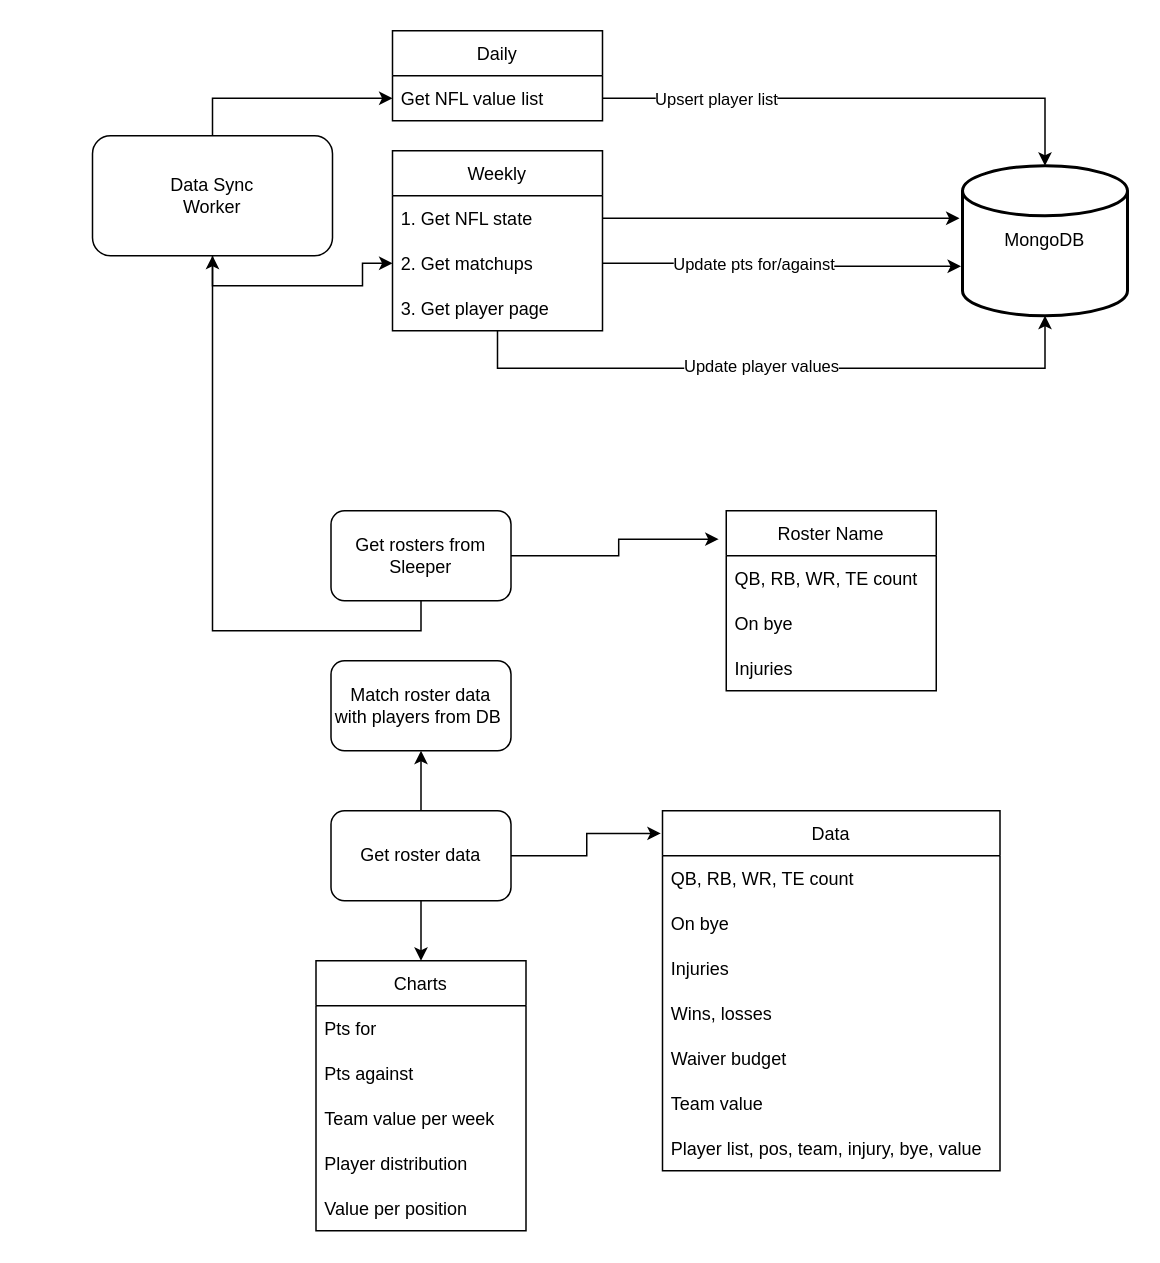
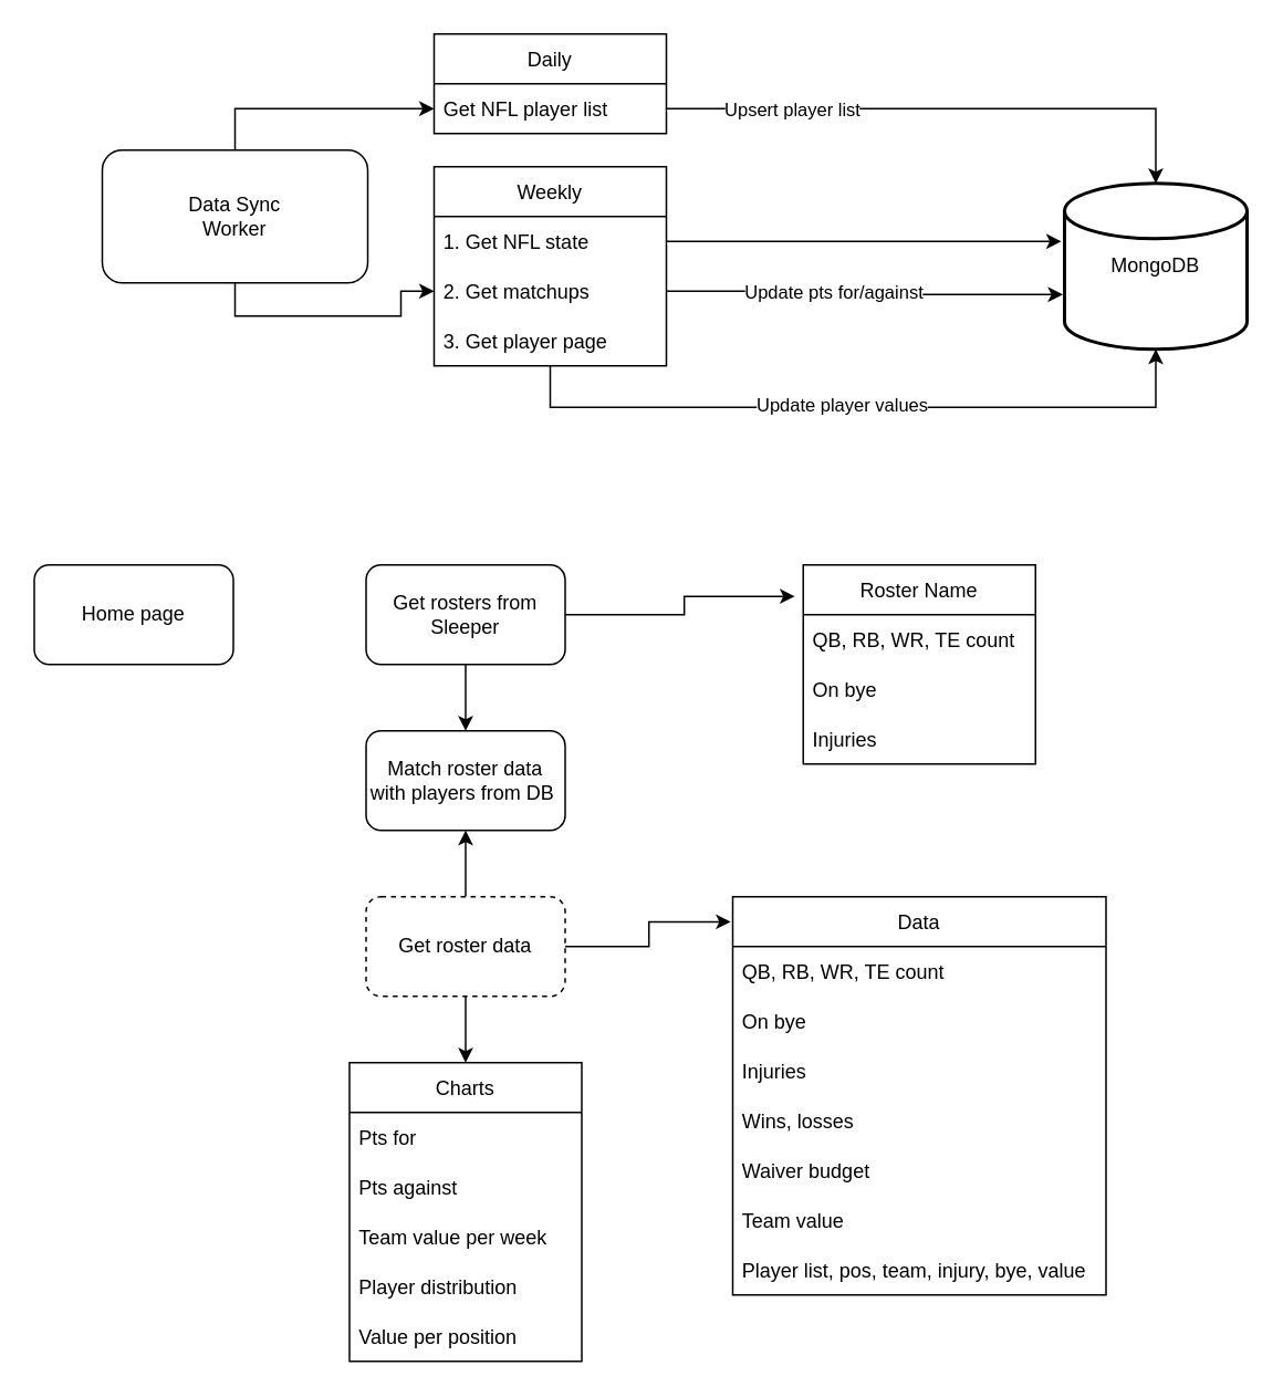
  <mxCell id="0" />
  <mxCell id="1" parent="0" />
  <mxCell id="2" style="edgeStyle=orthogonalEdgeStyle;rounded=0;orthogonalLoop=1;jettySize=auto;html=1;entryX=0;entryY=0.5;entryDx=0;entryDy=0;" edge="1" parent="1" source="4" target="7"><mxGeometry relative="1" as="geometry" /></mxCell>
  <mxCell id="3" style="edgeStyle=orthogonalEdgeStyle;rounded=0;orthogonalLoop=1;jettySize=auto;html=1;entryX=0;entryY=0.5;entryDx=0;entryDy=0;exitX=0.5;exitY=1;exitDx=0;exitDy=0;" edge="1" parent="1" source="4" target="10"><mxGeometry relative="1" as="geometry" /></mxCell>
  <mxCell id="4" value="Data Sync&lt;br&gt;Worker" style="rounded=1;whiteSpace=wrap;html=1;" vertex="1" parent="1"><mxGeometry x="61" y="90" width="160" height="80" as="geometry" /></mxCell>
  <mxCell id="5" value="MongoDB" style="strokeWidth=2;html=1;shape=mxgraph.flowchart.database;whiteSpace=wrap;" vertex="1" parent="1"><mxGeometry x="641" y="110" width="110" height="100" as="geometry" /></mxCell>
  <mxCell id="6" value="Daily" style="swimlane;fontStyle=0;childLayout=stackLayout;horizontal=1;startSize=30;horizontalStack=0;resizeParent=1;resizeParentMax=0;resizeLast=0;collapsible=1;marginBottom=0;" vertex="1" parent="1"><mxGeometry x="261" y="20" width="140" height="60" as="geometry" /></mxCell>
- <mxCell id="7" value="Get NFL value list" style="text;strokeColor=none;fillColor=none;align=left;verticalAlign=middle;spacingLeft=4;spacingRight=4;overflow=hidden;points=[[0,0.5],[1,0.5]];portConstraint=eastwest;rotatable=0;" vertex="1" parent="6"><mxGeometry y="30" width="140" height="30" as="geometry" /></mxCell>
+ <mxCell id="7" value="Get NFL player list" style="text;strokeColor=none;fillColor=none;align=left;verticalAlign=middle;spacingLeft=4;spacingRight=4;overflow=hidden;points=[[0,0.5],[1,0.5]];portConstraint=eastwest;rotatable=0;" vertex="1" parent="6"><mxGeometry y="30" width="140" height="30" as="geometry" /></mxCell>
  <mxCell id="8" value="Weekly" style="swimlane;fontStyle=0;childLayout=stackLayout;horizontal=1;startSize=30;horizontalStack=0;resizeParent=1;resizeParentMax=0;resizeLast=0;collapsible=1;marginBottom=0;" vertex="1" parent="1"><mxGeometry x="261" y="100" width="140" height="120" as="geometry" /></mxCell>
  <mxCell id="9" value="1. Get NFL state" style="text;strokeColor=none;fillColor=none;align=left;verticalAlign=middle;spacingLeft=4;spacingRight=4;overflow=hidden;points=[[0,0.5],[1,0.5]];portConstraint=eastwest;rotatable=0;" vertex="1" parent="8"><mxGeometry y="30" width="140" height="30" as="geometry" /></mxCell>
  <mxCell id="10" value="2. Get matchups" style="text;strokeColor=none;fillColor=none;align=left;verticalAlign=middle;spacingLeft=4;spacingRight=4;overflow=hidden;points=[[0,0.5],[1,0.5]];portConstraint=eastwest;rotatable=0;" vertex="1" parent="8"><mxGeometry y="60" width="140" height="30" as="geometry" /></mxCell>
  <mxCell id="11" value="3. Get player page" style="text;strokeColor=none;fillColor=none;align=left;verticalAlign=middle;spacingLeft=4;spacingRight=4;overflow=hidden;points=[[0,0.5],[1,0.5]];portConstraint=eastwest;rotatable=0;" vertex="1" parent="8"><mxGeometry y="90" width="140" height="30" as="geometry" /></mxCell>
  <mxCell id="12" style="edgeStyle=orthogonalEdgeStyle;rounded=0;orthogonalLoop=1;jettySize=auto;html=1;entryX=0.5;entryY=0;entryDx=0;entryDy=0;entryPerimeter=0;" edge="1" parent="1" source="7" target="5"><mxGeometry relative="1" as="geometry" /></mxCell>
  <mxCell id="13" value="Upsert player list" style="edgeLabel;html=1;align=center;verticalAlign=middle;resizable=0;points=[];" vertex="1" connectable="0" parent="12"><mxGeometry x="-0.469" y="2" relative="1" as="geometry"><mxPoint x="-15" y="2" as="offset" /></mxGeometry></mxCell>
  <mxCell id="14" style="edgeStyle=orthogonalEdgeStyle;rounded=0;orthogonalLoop=1;jettySize=auto;html=1;entryX=-0.009;entryY=0.67;entryDx=0;entryDy=0;entryPerimeter=0;" edge="1" parent="1" source="10" target="5"><mxGeometry relative="1" as="geometry"><mxPoint x="601" y="180" as="targetPoint" /></mxGeometry></mxCell>
  <mxCell id="15" value="Update pts for/against" style="edgeLabel;html=1;align=center;verticalAlign=middle;resizable=0;points=[];" vertex="1" connectable="0" parent="14"><mxGeometry x="-0.417" y="-1" relative="1" as="geometry"><mxPoint x="30" y="-1" as="offset" /></mxGeometry></mxCell>
  <mxCell id="16" style="edgeStyle=orthogonalEdgeStyle;rounded=0;orthogonalLoop=1;jettySize=auto;html=1;entryX=0.5;entryY=1;entryDx=0;entryDy=0;entryPerimeter=0;" edge="1" parent="1" source="11" target="5"><mxGeometry relative="1" as="geometry"><Array as="points"><mxPoint x="331" y="245" /><mxPoint x="696" y="245" /></Array></mxGeometry></mxCell>
  <mxCell id="17" value="Update player values" style="edgeLabel;html=1;align=center;verticalAlign=middle;resizable=0;points=[];" vertex="1" connectable="0" parent="16"><mxGeometry x="-0.26" y="2" relative="1" as="geometry"><mxPoint x="43" as="offset" /></mxGeometry></mxCell>
  <mxCell id="18" style="edgeStyle=orthogonalEdgeStyle;rounded=0;orthogonalLoop=1;jettySize=auto;html=1;entryX=-0.018;entryY=0.35;entryDx=0;entryDy=0;entryPerimeter=0;" edge="1" parent="1" source="9" target="5"><mxGeometry relative="1" as="geometry"><mxPoint x="601" y="140" as="targetPoint" /></mxGeometry></mxCell>
- <mxCell id="20" style="edgeStyle=orthogonalEdgeStyle;rounded=0;orthogonalLoop=1;jettySize=auto;html=1;exitX=0.5;exitY=1;exitDx=0;exitDy=0;" edge="1" parent="1" source="22" target="4"><mxGeometry relative="1" as="geometry" /></mxCell>
+ <mxCell id="19" value="Home page" style="rounded=1;whiteSpace=wrap;html=1;" vertex="1" parent="1"><mxGeometry x="20" y="340" width="120" height="60" as="geometry" /></mxCell>
+ <mxCell id="20" style="edgeStyle=orthogonalEdgeStyle;rounded=0;orthogonalLoop=1;jettySize=auto;html=1;exitX=0.5;exitY=1;exitDx=0;exitDy=0;entryX=0.5;entryY=0;entryDx=0;entryDy=0;" edge="1" parent="1" source="22" target="23"><mxGeometry relative="1" as="geometry" /></mxCell>
  <mxCell id="21" style="edgeStyle=orthogonalEdgeStyle;rounded=0;orthogonalLoop=1;jettySize=auto;html=1;exitX=1;exitY=0.5;exitDx=0;exitDy=0;entryX=-0.036;entryY=0.158;entryDx=0;entryDy=0;entryPerimeter=0;" edge="1" parent="1" source="22" target="24"><mxGeometry relative="1" as="geometry" /></mxCell>
  <mxCell id="22" value="Get rosters from Sleeper" style="rounded=1;whiteSpace=wrap;html=1;" vertex="1" parent="1"><mxGeometry x="220" y="340" width="120" height="60" as="geometry" /></mxCell>
  <mxCell id="23" value="Match roster data with players from DB&amp;nbsp;" style="rounded=1;whiteSpace=wrap;html=1;" vertex="1" parent="1"><mxGeometry x="220" y="440" width="120" height="60" as="geometry" /></mxCell>
  <mxCell id="24" value="Roster Name" style="swimlane;fontStyle=0;childLayout=stackLayout;horizontal=1;startSize=30;horizontalStack=0;resizeParent=1;resizeParentMax=0;resizeLast=0;collapsible=1;marginBottom=0;" vertex="1" parent="1"><mxGeometry x="483.5" y="340" width="140" height="120" as="geometry"><mxRectangle x="650" y="290" width="110" height="30" as="alternateBounds" /></mxGeometry></mxCell>
  <mxCell id="25" value="QB, RB, WR, TE count" style="text;strokeColor=none;fillColor=none;align=left;verticalAlign=middle;spacingLeft=4;spacingRight=4;overflow=hidden;points=[[0,0.5],[1,0.5]];portConstraint=eastwest;rotatable=0;" vertex="1" parent="24"><mxGeometry y="30" width="140" height="30" as="geometry" /></mxCell>
  <mxCell id="26" value="On bye" style="text;strokeColor=none;fillColor=none;align=left;verticalAlign=middle;spacingLeft=4;spacingRight=4;overflow=hidden;points=[[0,0.5],[1,0.5]];portConstraint=eastwest;rotatable=0;" vertex="1" parent="24"><mxGeometry y="60" width="140" height="30" as="geometry" /></mxCell>
  <mxCell id="27" value="Injuries" style="text;strokeColor=none;fillColor=none;align=left;verticalAlign=middle;spacingLeft=4;spacingRight=4;overflow=hidden;points=[[0,0.5],[1,0.5]];portConstraint=eastwest;rotatable=0;" vertex="1" parent="24"><mxGeometry y="90" width="140" height="30" as="geometry" /></mxCell>
  <mxCell id="28" style="edgeStyle=orthogonalEdgeStyle;rounded=0;orthogonalLoop=1;jettySize=auto;html=1;exitX=0.5;exitY=0;exitDx=0;exitDy=0;entryX=0.5;entryY=1;entryDx=0;entryDy=0;" edge="1" parent="1" source="31" target="23"><mxGeometry relative="1" as="geometry" /></mxCell>
  <mxCell id="29" style="edgeStyle=orthogonalEdgeStyle;rounded=0;orthogonalLoop=1;jettySize=auto;html=1;exitX=1;exitY=0.5;exitDx=0;exitDy=0;entryX=-0.005;entryY=0.063;entryDx=0;entryDy=0;entryPerimeter=0;" edge="1" parent="1" source="31" target="32"><mxGeometry relative="1" as="geometry" /></mxCell>
  <mxCell id="30" style="edgeStyle=orthogonalEdgeStyle;rounded=0;orthogonalLoop=1;jettySize=auto;html=1;exitX=0.5;exitY=1;exitDx=0;exitDy=0;entryX=0.5;entryY=0;entryDx=0;entryDy=0;" edge="1" parent="1" source="31" target="40"><mxGeometry relative="1" as="geometry" /></mxCell>
- <mxCell id="31" value="Get roster data" style="rounded=1;whiteSpace=wrap;html=1;" vertex="1" parent="1"><mxGeometry x="220" y="540" width="120" height="60" as="geometry" /></mxCell>
+ <mxCell id="31" value="Get roster data" style="rounded=1;whiteSpace=wrap;html=1;dashed=1;" vertex="1" parent="1"><mxGeometry x="220" y="540" width="120" height="60" as="geometry" /></mxCell>
  <mxCell id="32" value="Data" style="swimlane;fontStyle=0;childLayout=stackLayout;horizontal=1;startSize=30;horizontalStack=0;resizeParent=1;resizeParentMax=0;resizeLast=0;collapsible=1;marginBottom=0;" vertex="1" parent="1"><mxGeometry x="441" y="540" width="225" height="240" as="geometry" /></mxCell>
  <mxCell id="33" value="QB, RB, WR, TE count" style="text;strokeColor=none;fillColor=none;align=left;verticalAlign=middle;spacingLeft=4;spacingRight=4;overflow=hidden;points=[[0,0.5],[1,0.5]];portConstraint=eastwest;rotatable=0;" vertex="1" parent="32"><mxGeometry y="30" width="225" height="30" as="geometry" /></mxCell>
  <mxCell id="34" value="On bye" style="text;strokeColor=none;fillColor=none;align=left;verticalAlign=middle;spacingLeft=4;spacingRight=4;overflow=hidden;points=[[0,0.5],[1,0.5]];portConstraint=eastwest;rotatable=0;" vertex="1" parent="32"><mxGeometry y="60" width="225" height="30" as="geometry" /></mxCell>
  <mxCell id="35" value="Injuries" style="text;strokeColor=none;fillColor=none;align=left;verticalAlign=middle;spacingLeft=4;spacingRight=4;overflow=hidden;points=[[0,0.5],[1,0.5]];portConstraint=eastwest;rotatable=0;" vertex="1" parent="32"><mxGeometry y="90" width="225" height="30" as="geometry" /></mxCell>
  <mxCell id="36" value="Wins, losses" style="text;strokeColor=none;fillColor=none;align=left;verticalAlign=middle;spacingLeft=4;spacingRight=4;overflow=hidden;points=[[0,0.5],[1,0.5]];portConstraint=eastwest;rotatable=0;" vertex="1" parent="32"><mxGeometry y="120" width="225" height="30" as="geometry" /></mxCell>
  <mxCell id="37" value="Waiver budget" style="text;strokeColor=none;fillColor=none;align=left;verticalAlign=middle;spacingLeft=4;spacingRight=4;overflow=hidden;points=[[0,0.5],[1,0.5]];portConstraint=eastwest;rotatable=0;" vertex="1" parent="32"><mxGeometry y="150" width="225" height="30" as="geometry" /></mxCell>
  <mxCell id="38" value="Team value" style="text;strokeColor=none;fillColor=none;align=left;verticalAlign=middle;spacingLeft=4;spacingRight=4;overflow=hidden;points=[[0,0.5],[1,0.5]];portConstraint=eastwest;rotatable=0;" vertex="1" parent="32"><mxGeometry y="180" width="225" height="30" as="geometry" /></mxCell>
  <mxCell id="39" value="Player list, pos, team, injury, bye, value" style="text;strokeColor=none;fillColor=none;align=left;verticalAlign=middle;spacingLeft=4;spacingRight=4;overflow=hidden;points=[[0,0.5],[1,0.5]];portConstraint=eastwest;rotatable=0;" vertex="1" parent="32"><mxGeometry y="210" width="225" height="30" as="geometry" /></mxCell>
  <mxCell id="40" value="Charts" style="swimlane;fontStyle=0;childLayout=stackLayout;horizontal=1;startSize=30;horizontalStack=0;resizeParent=1;resizeParentMax=0;resizeLast=0;collapsible=1;marginBottom=0;" vertex="1" parent="1"><mxGeometry x="210" y="640" width="140" height="180" as="geometry" /></mxCell>
  <mxCell id="41" value="Pts for" style="text;strokeColor=none;fillColor=none;align=left;verticalAlign=middle;spacingLeft=4;spacingRight=4;overflow=hidden;points=[[0,0.5],[1,0.5]];portConstraint=eastwest;rotatable=0;" vertex="1" parent="40"><mxGeometry y="30" width="140" height="30" as="geometry" /></mxCell>
  <mxCell id="42" value="Pts against" style="text;strokeColor=none;fillColor=none;align=left;verticalAlign=middle;spacingLeft=4;spacingRight=4;overflow=hidden;points=[[0,0.5],[1,0.5]];portConstraint=eastwest;rotatable=0;" vertex="1" parent="40"><mxGeometry y="60" width="140" height="30" as="geometry" /></mxCell>
  <mxCell id="43" value="Team value per week" style="text;strokeColor=none;fillColor=none;align=left;verticalAlign=middle;spacingLeft=4;spacingRight=4;overflow=hidden;points=[[0,0.5],[1,0.5]];portConstraint=eastwest;rotatable=0;" vertex="1" parent="40"><mxGeometry y="90" width="140" height="30" as="geometry" /></mxCell>
  <mxCell id="44" value="Player distribution" style="text;strokeColor=none;fillColor=none;align=left;verticalAlign=middle;spacingLeft=4;spacingRight=4;overflow=hidden;points=[[0,0.5],[1,0.5]];portConstraint=eastwest;rotatable=0;" vertex="1" parent="40"><mxGeometry y="120" width="140" height="30" as="geometry" /></mxCell>
  <mxCell id="45" value="Value per position" style="text;strokeColor=none;fillColor=none;align=left;verticalAlign=middle;spacingLeft=4;spacingRight=4;overflow=hidden;points=[[0,0.5],[1,0.5]];portConstraint=eastwest;rotatable=0;" vertex="1" parent="40"><mxGeometry y="150" width="140" height="30" as="geometry" /></mxCell>
